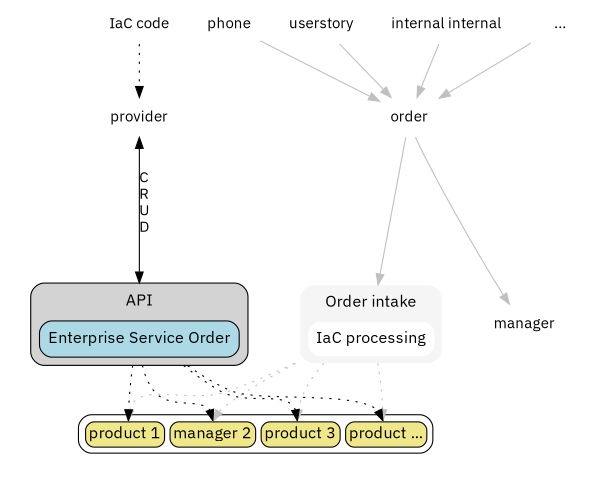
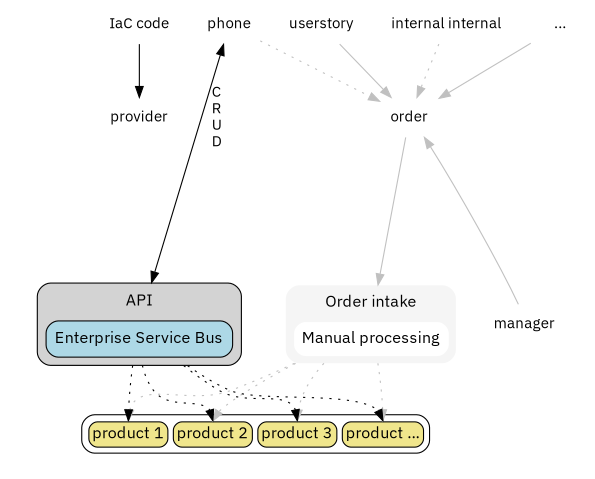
  digraph {
    fontname="IBM Plex Sans"
    node [fontname="IBM Plex Sans" shape=plaintext]
    edge [color=grey fontname="IBM Plex Sans"]
-   n1 [fontsize=15 label=<       <TABLE BGCOLOR="grey96" STYLE="ROUNDED" CELLSPACING="5" WIDTH="50" PORT="a1" BORDER="0px">         <TR><TD BORDER="0" >Order intake</TD></TR>         <TR>            <TD  BORDER="0">             <TABLE BGCOLOR="white" STYLE="ROUNDED" CELLSPACING="5" WIDTH="50"  PORT="a2" BORDER="0px">               <TR><TD BORDER="0" PORT="a1">IaC processing</TD></TR>              </TABLE>           </TD>         </TR>       </TABLE>     >]
-   n2 [fontsize=15 label=<       <TABLE BGCOLOR="lightgray" STYLE="ROUNDED" CELLSPACING="5" WIDTH="50" PORT="c1">         <TR><TD BORDER="0" >API</TD></TR>         <TR>            <TD  BORDER="0">             <TABLE BGCOLOR="lightblue" STYLE="ROUNDED" CELLSPACING="5" WIDTH="50"  PORT="c1">               <TR><TD BORDER="0" PORT="c1">Enterprise Service Order</TD></TR>              </TABLE>           </TD>         </TR>       </TABLE>     >]
-   n3 [fontsize=15 label=<       <TABLE STYLE="ROUNDED" CELLSPACING="5" WIDTH="50" PORT="a1">         <TR>           <TD BGCOLOR="khaki" STYLE="ROUNDED" PORT="l1" WIDTH="50">product 1</TD>           <TD BGCOLOR="khaki" STYLE="ROUNDED" PORT="l2" WIDTH="50">manager 2</TD>           <TD BGCOLOR="khaki" STYLE="ROUNDED" PORT="l3" WIDTH="50">product 3</TD>           <TD BGCOLOR="khaki" STYLE="ROUNDED" PORT="l4" WIDTH="50">product ...</TD>         </TR>        </TABLE>     >]
+   n1 [fontsize=15 label=<       <TABLE BGCOLOR="grey96" STYLE="ROUNDED" CELLSPACING="5" WIDTH="50" PORT="a1" BORDER="0px">         <TR><TD BORDER="0" >Order intake</TD></TR>         <TR>            <TD  BORDER="0">             <TABLE BGCOLOR="white" STYLE="ROUNDED" CELLSPACING="5" WIDTH="50"  PORT="a2" BORDER="0px">               <TR><TD BORDER="0" PORT="a1">Manual processing</TD></TR>              </TABLE>           </TD>         </TR>       </TABLE>     >]
+   n2 [fontsize=15 label=<       <TABLE BGCOLOR="lightgray" STYLE="ROUNDED" CELLSPACING="5" WIDTH="50" PORT="c1">         <TR><TD BORDER="0" >API</TD></TR>         <TR>            <TD  BORDER="0">             <TABLE BGCOLOR="lightblue" STYLE="ROUNDED" CELLSPACING="5" WIDTH="50"  PORT="c1">               <TR><TD BORDER="0" PORT="c1">Enterprise Service Bus</TD></TR>              </TABLE>           </TD>         </TR>       </TABLE>     >]
+   n3 [fontsize=15 label=<       <TABLE STYLE="ROUNDED" CELLSPACING="5" WIDTH="50" PORT="a1">         <TR>           <TD BGCOLOR="khaki" STYLE="ROUNDED" PORT="l1" WIDTH="50">product 1</TD>           <TD BGCOLOR="khaki" STYLE="ROUNDED" PORT="l2" WIDTH="50">product 2</TD>           <TD BGCOLOR="khaki" STYLE="ROUNDED" PORT="l3" WIDTH="50">product 3</TD>           <TD BGCOLOR="khaki" STYLE="ROUNDED" PORT="l4" WIDTH="50">product ...</TD>         </TR>        </TABLE>     >]
    "IaC code"
    order
    provider
    manager
    phone
    userstory
    n10 [label="internal internal"]
    "..."
    subgraph sub_1 {
      cluster=true
      label="'Operations'-team"
      n1
      n2
      n3
    }
    n1 -> n3 [headport=l1 style=dotted tailport=a1]
    n1 -> n3 [headport=l2 style=dotted tailport=a1]
    n1 -> n3 [headport=l3 style=dotted tailport=a1]
    n1 -> n3 [headport=l4 style=dotted tailport=a1]
    n2 -> n3 [headport=l1 style=dotted tailport=c1 color=""]
    n2 -> n3 [headport=l2 style=dotted tailport=c1 color=""]
    n2 -> n3 [headport=l3 style=dotted tailport=c1 color=""]
    n2 -> n3 [headport=l4 style=dotted tailport=c1 color=""]
    "IaC code" -> order [style=invis color=""]
-   "IaC code" -> provider [style=dotted color=""]
+   "IaC code" -> provider [color=""]
    order -> n1 [headport=a1]
-   provider -> n2 [dir=both headport=c1 label="C\nR\nU\nD\n" labelOverlay="50%" color=""]
-   order -> manager
-   phone -> order
+   phone -> n2 [dir=both headport=c1 label="C\nR\nU\nD\n" labelOverlay="50%" color=""]
+   manager -> order
+   phone -> order [style=dotted]
    userstory -> order
-   n10 -> order
+   n10 -> order [style=dotted]
    "..." -> order
  }
